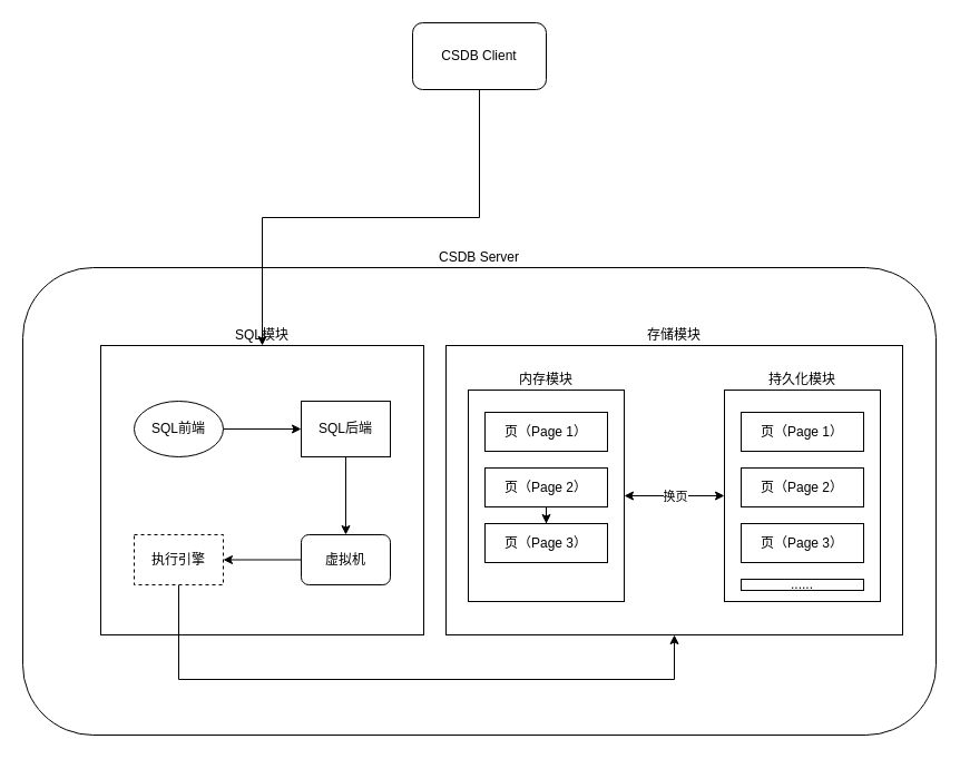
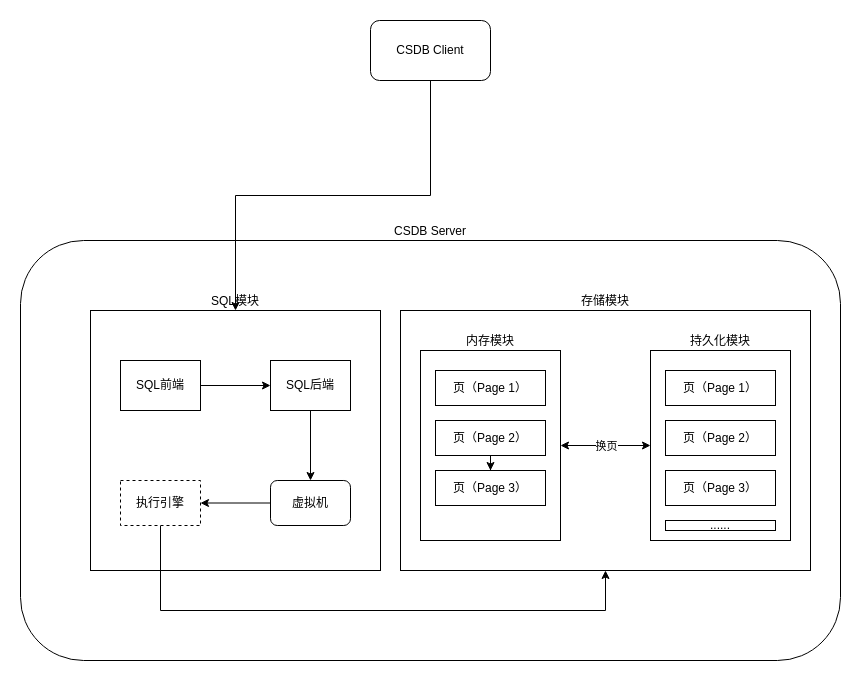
  <mxCell id="0" />
  <mxCell id="1" parent="0" />
  <mxCell id="2" value="CSDB Server" style="rounded=1;whiteSpace=wrap;html=1;labelPosition=center;verticalLabelPosition=top;align=center;verticalAlign=bottom;" vertex="1" parent="1"><mxGeometry x="20" y="240" width="820" height="420" as="geometry" /></mxCell>
  <mxCell id="3" value="" style="group" vertex="1" connectable="0" parent="1"><mxGeometry x="400" y="310" width="410" height="260" as="geometry" /></mxCell>
  <mxCell id="4" value="存储模块" style="rounded=0;whiteSpace=wrap;html=1;labelPosition=center;verticalLabelPosition=top;align=center;verticalAlign=bottom;" vertex="1" parent="3"><mxGeometry width="410" height="260" as="geometry" /></mxCell>
  <mxCell id="5" value="" style="group" vertex="1" connectable="0" parent="3"><mxGeometry x="20" y="40" width="140" height="190" as="geometry" /></mxCell>
  <mxCell id="6" value="内存模块" style="rounded=0;whiteSpace=wrap;html=1;labelPosition=center;verticalLabelPosition=top;align=center;verticalAlign=bottom;" vertex="1" parent="5"><mxGeometry width="140" height="190" as="geometry" /></mxCell>
  <mxCell id="7" value="页（Page 1）" style="rounded=0;whiteSpace=wrap;html=1;" vertex="1" parent="5"><mxGeometry x="15" y="20" width="110" height="35" as="geometry" /></mxCell>
  <mxCell id="8" value="" style="edgeStyle=orthogonalEdgeStyle;rounded=0;orthogonalLoop=1;jettySize=auto;html=1;" edge="1" parent="5" source="9" target="10"><mxGeometry relative="1" as="geometry" /></mxCell>
  <mxCell id="9" value="页（Page 2）" style="rounded=0;whiteSpace=wrap;html=1;" vertex="1" parent="5"><mxGeometry x="15" y="70" width="110" height="35" as="geometry" /></mxCell>
  <mxCell id="10" value="页（Page 3）" style="rounded=0;whiteSpace=wrap;html=1;" vertex="1" parent="5"><mxGeometry x="15" y="120" width="110" height="35" as="geometry" /></mxCell>
  <mxCell id="11" value="" style="group" vertex="1" connectable="0" parent="3"><mxGeometry x="250" y="40" width="140" height="190" as="geometry" /></mxCell>
  <mxCell id="12" value="持久化模块" style="rounded=0;whiteSpace=wrap;html=1;labelPosition=center;verticalLabelPosition=top;align=center;verticalAlign=bottom;" vertex="1" parent="11"><mxGeometry width="140" height="190" as="geometry" /></mxCell>
  <mxCell id="13" value="页（Page 1）" style="rounded=0;whiteSpace=wrap;html=1;" vertex="1" parent="11"><mxGeometry x="15" y="20" width="110" height="35" as="geometry" /></mxCell>
  <mxCell id="14" value="页（Page 2）" style="rounded=0;whiteSpace=wrap;html=1;" vertex="1" parent="11"><mxGeometry x="15" y="70" width="110" height="35" as="geometry" /></mxCell>
  <mxCell id="15" value="页（Page 3）" style="rounded=0;whiteSpace=wrap;html=1;" vertex="1" parent="11"><mxGeometry x="15" y="120" width="110" height="35" as="geometry" /></mxCell>
  <mxCell id="16" value="......" style="rounded=0;whiteSpace=wrap;html=1;" vertex="1" parent="11"><mxGeometry x="15" y="170" width="110" height="10" as="geometry" /></mxCell>
  <mxCell id="17" style="edgeStyle=orthogonalEdgeStyle;rounded=0;orthogonalLoop=1;jettySize=auto;html=1;entryX=0;entryY=0.5;entryDx=0;entryDy=0;startArrow=classic;startFill=1;" edge="1" parent="3" source="6" target="12"><mxGeometry relative="1" as="geometry" /></mxCell>
  <mxCell id="18" value="换页" style="edgeLabel;html=1;align=center;verticalAlign=middle;resizable=0;points=[];" vertex="1" connectable="0" parent="17"><mxGeometry x="-0.124" y="-1" relative="1" as="geometry"><mxPoint x="6" y="-1" as="offset" /></mxGeometry></mxCell>
  <mxCell id="19" value="SQL模块" style="rounded=0;whiteSpace=wrap;html=1;labelPosition=center;verticalLabelPosition=top;align=center;verticalAlign=bottom;" vertex="1" parent="1"><mxGeometry x="90" y="310" width="290" height="260" as="geometry" /></mxCell>
  <mxCell id="20" style="edgeStyle=orthogonalEdgeStyle;rounded=0;orthogonalLoop=1;jettySize=auto;html=1;" edge="1" parent="1" source="21" target="23"><mxGeometry relative="1" as="geometry" /></mxCell>
- <mxCell id="21" value="SQL前端" style="ellipse;whiteSpace=wrap;html=1;" vertex="1" parent="1"><mxGeometry x="120" y="360" width="80" height="50" as="geometry" /></mxCell>
+ <mxCell id="21" value="SQL前端" style="rounded=0;whiteSpace=wrap;html=1;" vertex="1" parent="1"><mxGeometry x="120" y="360" width="80" height="50" as="geometry" /></mxCell>
  <mxCell id="22" style="edgeStyle=orthogonalEdgeStyle;rounded=0;orthogonalLoop=1;jettySize=auto;html=1;" edge="1" parent="1" source="23" target="25"><mxGeometry relative="1" as="geometry" /></mxCell>
  <mxCell id="23" value="SQL后端" style="rounded=0;whiteSpace=wrap;html=1;" vertex="1" parent="1"><mxGeometry x="270" y="360" width="80" height="50" as="geometry" /></mxCell>
  <mxCell id="24" style="edgeStyle=orthogonalEdgeStyle;rounded=0;orthogonalLoop=1;jettySize=auto;html=1;" edge="1" parent="1" source="25" target="27"><mxGeometry relative="1" as="geometry" /></mxCell>
  <mxCell id="25" value="虚拟机" style="whiteSpace=wrap;html=1;rounded=1;" vertex="1" parent="1"><mxGeometry x="270" y="480" width="80" height="45" as="geometry" /></mxCell>
  <mxCell id="26" style="edgeStyle=orthogonalEdgeStyle;rounded=0;orthogonalLoop=1;jettySize=auto;html=1;entryX=0.5;entryY=1;entryDx=0;entryDy=0;" edge="1" parent="1" source="27" target="4"><mxGeometry relative="1" as="geometry"><Array as="points"><mxPoint x="160" y="610" /><mxPoint x="605" y="610" /></Array></mxGeometry></mxCell>
  <mxCell id="27" value="执行引擎" style="rounded=0;whiteSpace=wrap;html=1;dashed=1;" vertex="1" parent="1"><mxGeometry x="120" y="480" width="80" height="45" as="geometry" /></mxCell>
  <mxCell id="28" style="edgeStyle=orthogonalEdgeStyle;rounded=0;orthogonalLoop=1;jettySize=auto;html=1;" edge="1" parent="1" source="29" target="19"><mxGeometry relative="1" as="geometry" /></mxCell>
  <mxCell id="29" value="CSDB Client" style="rounded=1;whiteSpace=wrap;html=1;" vertex="1" parent="1"><mxGeometry x="370" y="20" width="120" height="60" as="geometry" /></mxCell>
